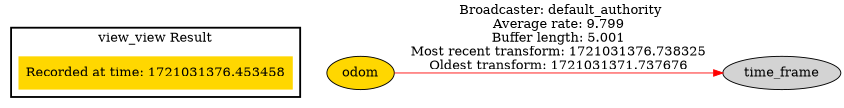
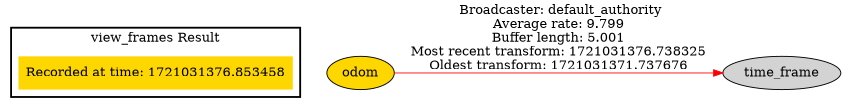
  digraph {
    rankdir=LR
    node [color=black fillcolor=gold style=filled]
-   "Recorded at time: 1721031376.853458" [shape=plaintext label="Recorded at time: 1721031376.453458"]
+   "Recorded at time: 1721031376.853458" [shape=plaintext]
    odom
    n3 [fillcolor=lightgrey label=time_frame]
    subgraph cluster_1 {
      color=black
-     label="view_view Result"
+     label="view_frames Result"
      style=bold
      "Recorded at time: 1721031376.853458"
    }
    "Recorded at time: 1721031376.853458" -> odom [style=invis]
    odom -> n3 [color=red label=" Broadcaster: default_authority\nAverage rate: 9.799\nBuffer length: 5.001\nMost recent transform: 1721031376.738325\nOldest transform: 1721031371.737676\n" style=solid]
  }
